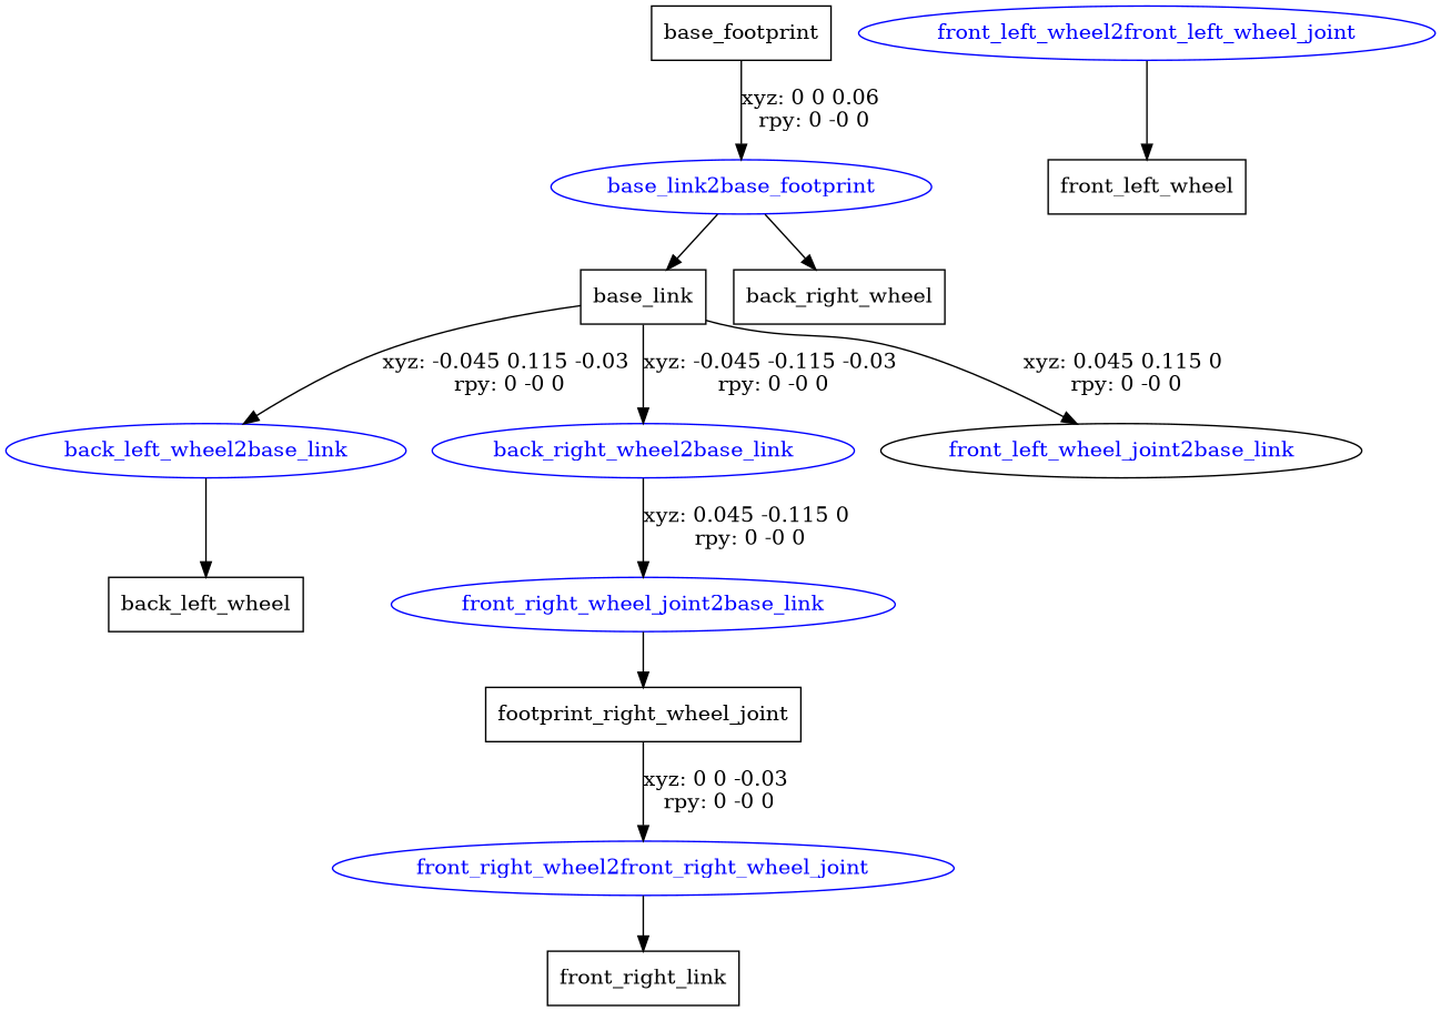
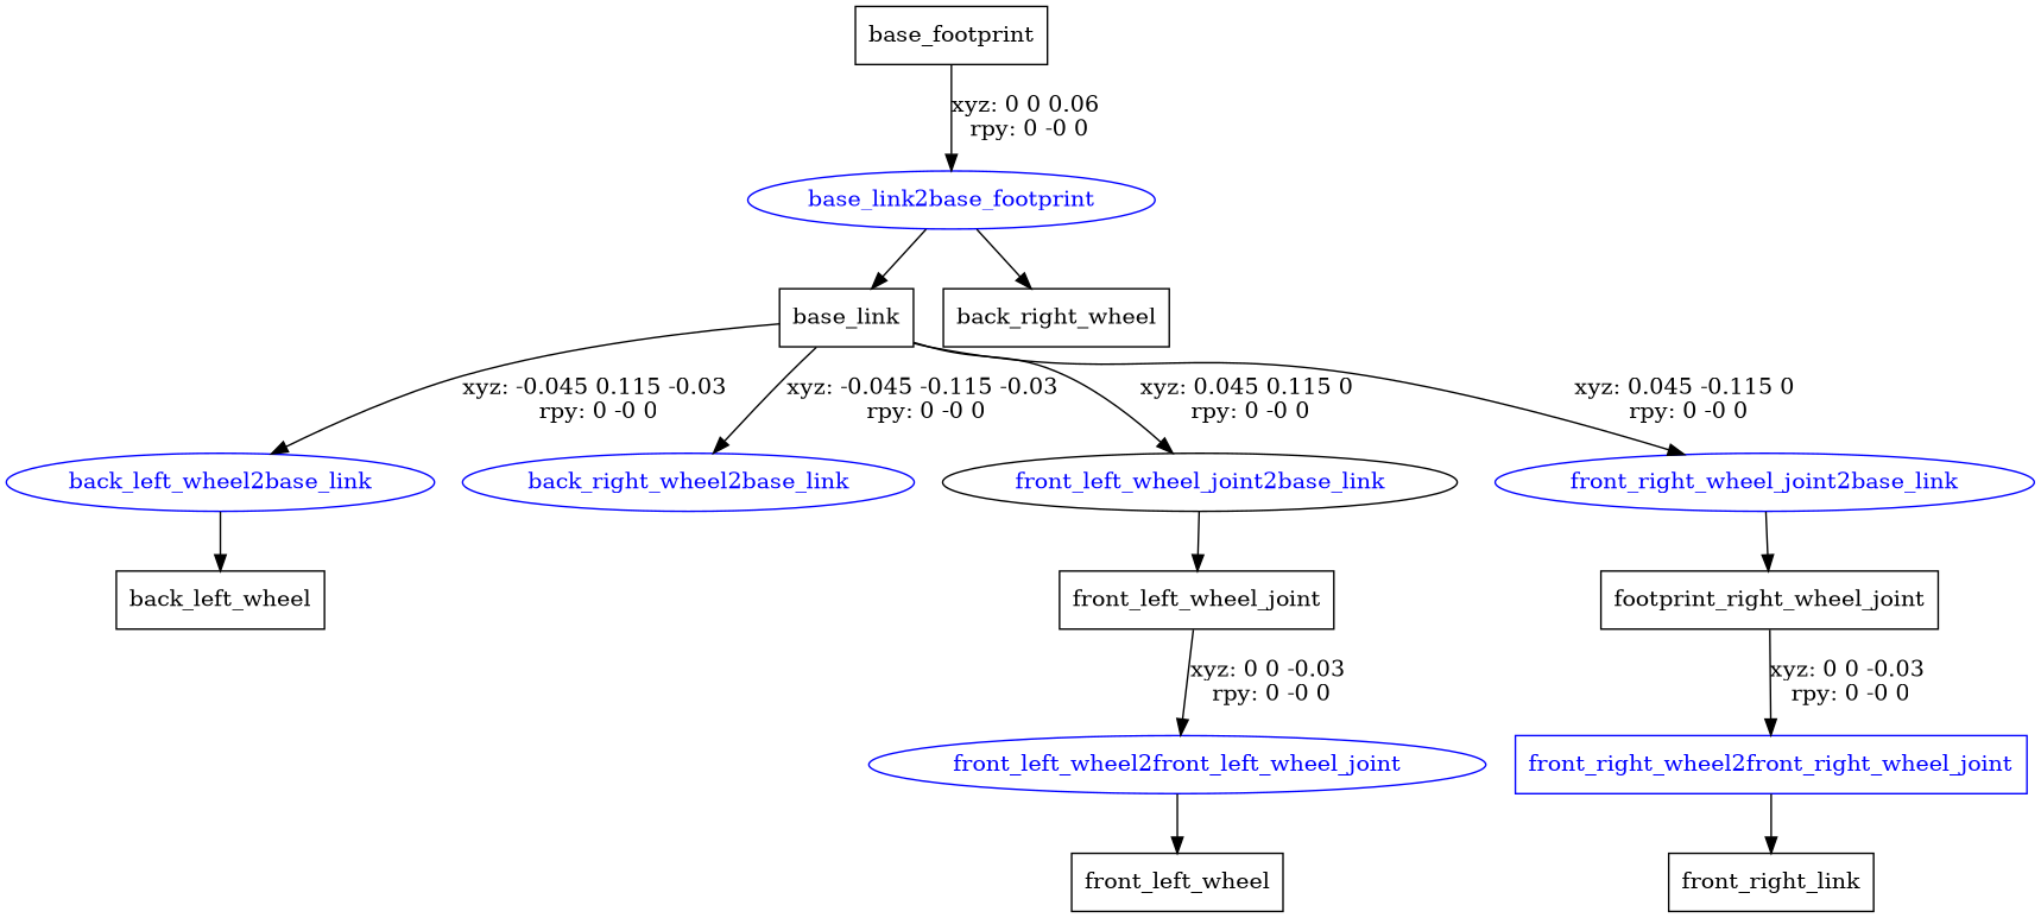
  digraph {
    node [shape=box]
    n1 [label=base_footprint]
    base_link2base_footprint [color=blue fontcolor=blue shape=ellipse]
    n3 [label=base_link]
    n4 [label=back_right_wheel]
    back_left_wheel2base_link [color=blue fontcolor=blue shape=ellipse]
    back_right_wheel2base_link [color=blue fontcolor=blue shape=ellipse]
    front_left_wheel_joint2base_link [color=black fontcolor=blue shape=ellipse]
    front_right_wheel_joint2base_link [color=blue fontcolor=blue shape=ellipse]
    n9 [label=back_left_wheel]
+   n10 [label=front_left_wheel_joint]
    n11 [label=footprint_right_wheel_joint]
    front_left_wheel2front_left_wheel_joint [color=blue fontcolor=blue shape=ellipse]
    n13 [label=front_left_wheel]
-   front_right_wheel2front_right_wheel_joint [color=blue fontcolor=blue shape=ellipse]
+   front_right_wheel2front_right_wheel_joint [color=blue fontcolor=blue]
    n15 [label=front_right_link]
    n1 -> base_link2base_footprint [label="xyz: 0 0 0.06 \nrpy: 0 -0 0"]
    base_link2base_footprint -> n3
    base_link2base_footprint -> n4
    n3 -> back_left_wheel2base_link [label="xyz: -0.045 0.115 -0.03 \nrpy: 0 -0 0"]
    n3 -> back_right_wheel2base_link [label="xyz: -0.045 -0.115 -0.03 \nrpy: 0 -0 0"]
    n3 -> front_left_wheel_joint2base_link [label="xyz: 0.045 0.115 0 \nrpy: 0 -0 0"]
-   back_right_wheel2base_link -> front_right_wheel_joint2base_link [label="xyz: 0.045 -0.115 0 \nrpy: 0 -0 0"]
+   n3 -> front_right_wheel_joint2base_link [label="xyz: 0.045 -0.115 0 \nrpy: 0 -0 0"]
    back_left_wheel2base_link -> n9
+   front_left_wheel_joint2base_link -> n10
    front_right_wheel_joint2base_link -> n11
+   n10 -> front_left_wheel2front_left_wheel_joint [label="xyz: 0 0 -0.03 \nrpy: 0 -0 0"]
    n11 -> front_right_wheel2front_right_wheel_joint [label="xyz: 0 0 -0.03 \nrpy: 0 -0 0"]
    front_left_wheel2front_left_wheel_joint -> n13
    front_right_wheel2front_right_wheel_joint -> n15
  }
